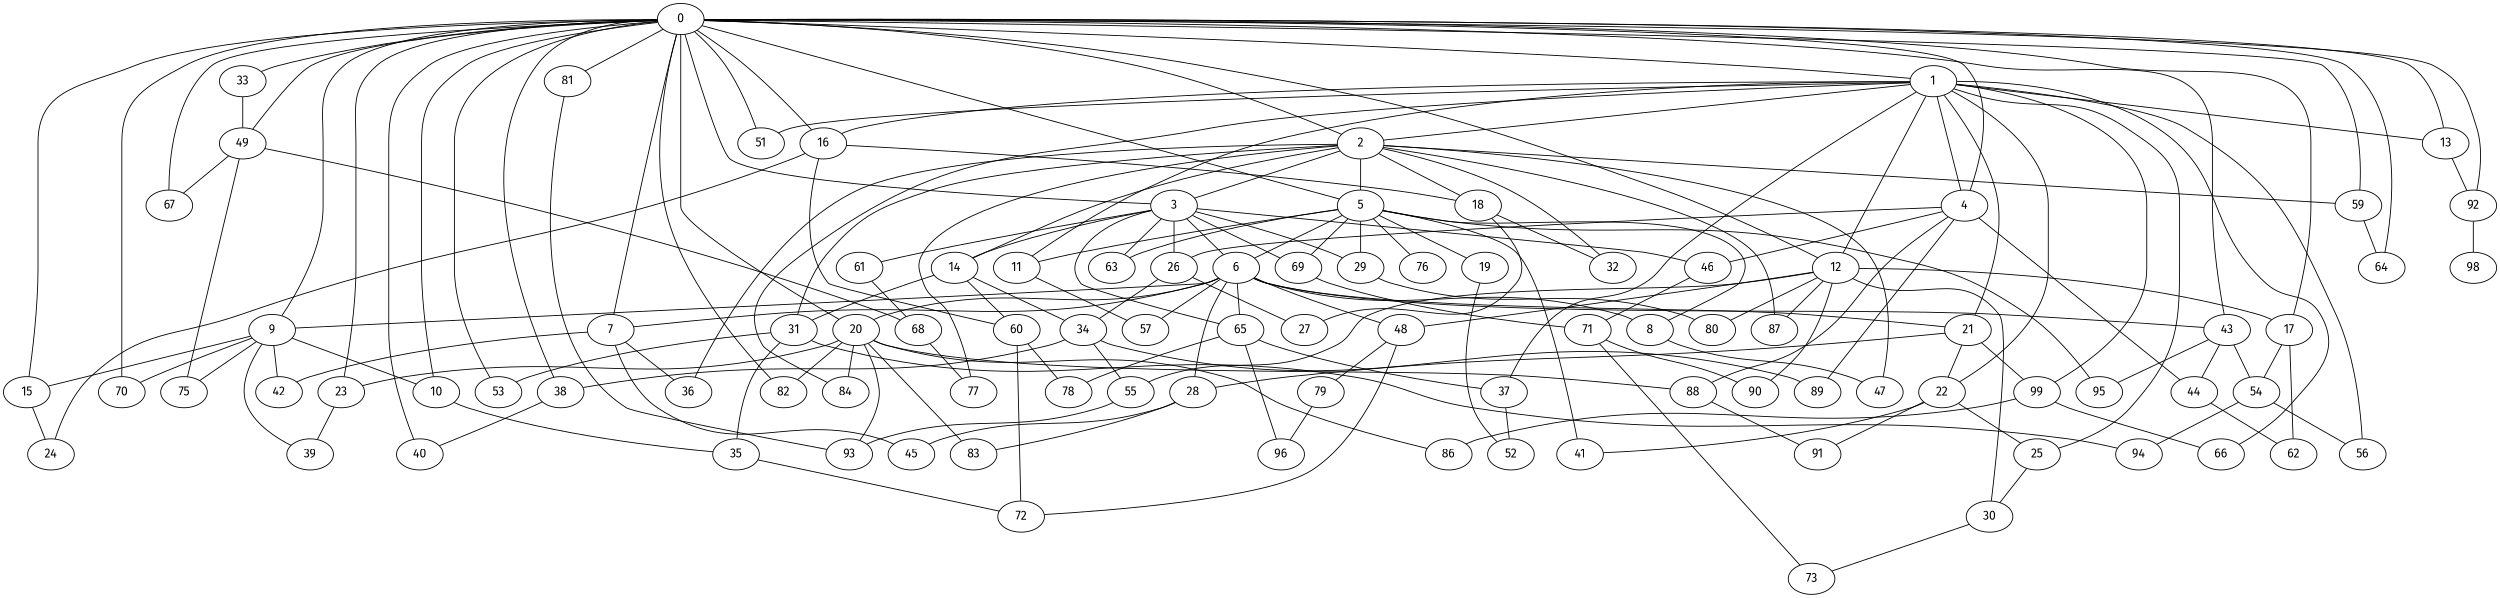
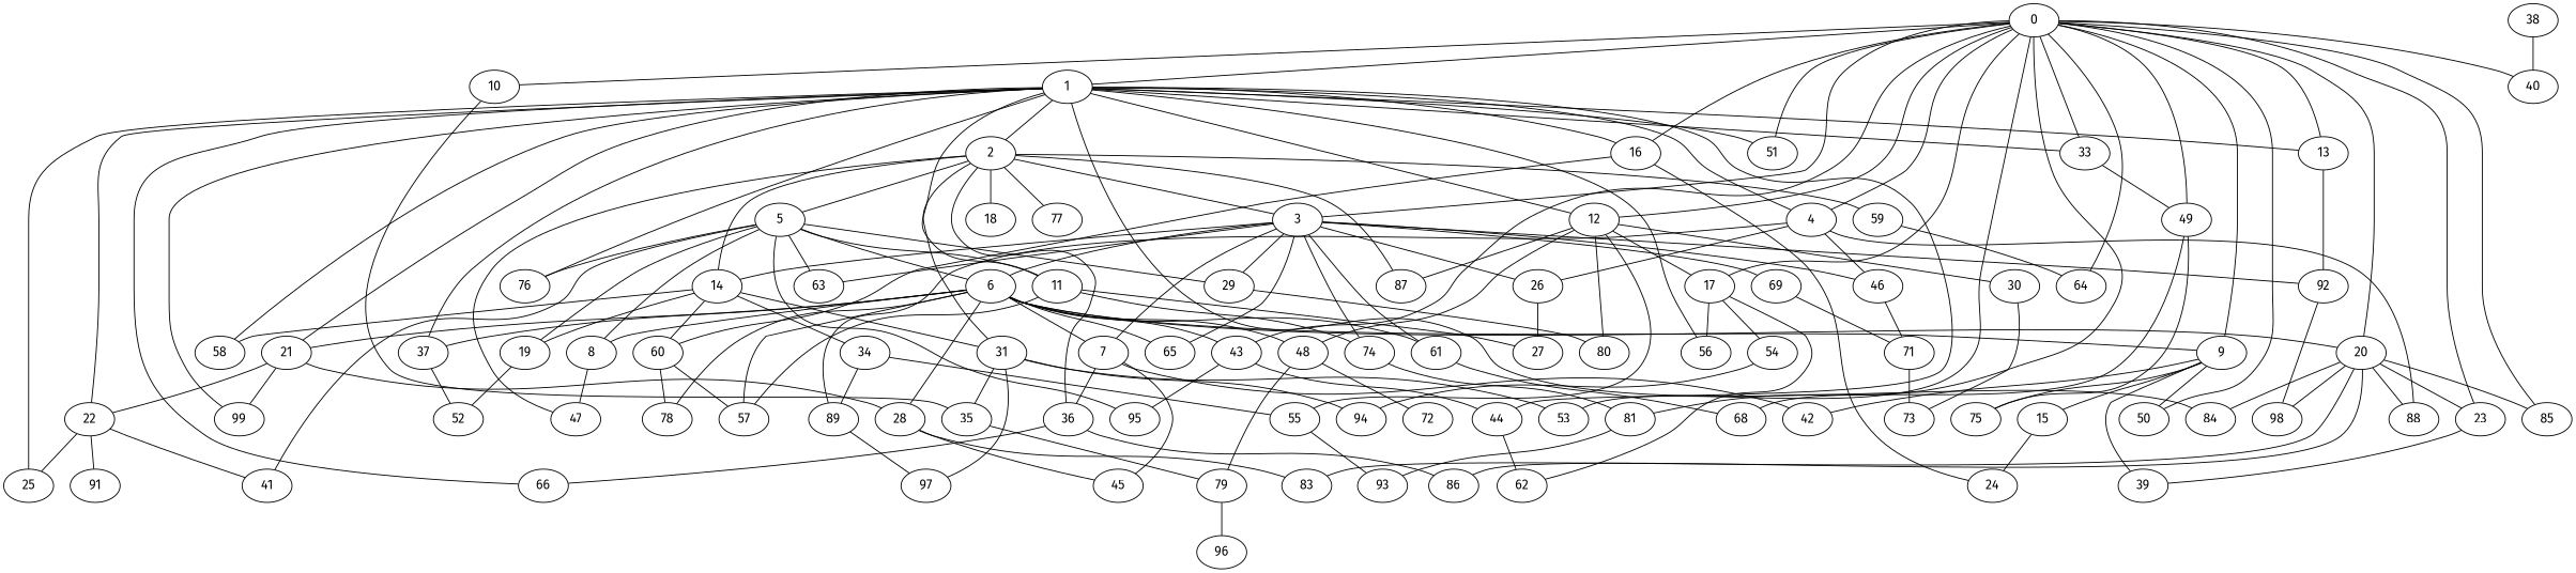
  graph {
    fontname="Fira Sans"
    node [fontname="Fira Sans"]
    edge [fontname="Fira Sans"]
    0
    1
    2
    3
    4
    5
    7
    9
    10
    12
    13
    15
    16
    17
    20
    23
    33
    38
    40
    43
    49
-   50 [label=70]
+   50
    51
    53
    59
    64
-   67
    81
-   85 [label=82]
+   85
    92
    11
    21
    22
    25
    37
    44
    56
+   58
    66
    76
    84
    99
    14
    18
    31
-   32
    36
    47
    77
    87
    6
    26
    29
    46
    61
    63
    65
    69
+   74
    88
    89
    8
    19
    41
    95
    42
    45
    39
    75
    35
    48
    30
    55
    80
-   90
    24
    60
    54
    62
    83
    86
    98
    68
    93
    57
    28
    91
    52
    34
    27
    94
+   97
    78
    71
    96
    79
    72
    73
    0 -- 1
-   0 -- 2
    0 -- 3
    0 -- 4
-   0 -- 5
-   0 -- 7
+   3 -- 7
    0 -- 9
    0 -- 10
    0 -- 12
    0 -- 13
-   0 -- 15
    0 -- 16
    0 -- 17
    0 -- 20
    0 -- 23
    0 -- 33
-   0 -- 38
    0 -- 40
    0 -- 43
    0 -- 49
    0 -- 50
    0 -- 51
    0 -- 53
-   0 -- 59
    0 -- 64
-   0 -- 67
    0 -- 81
    0 -- 85
-   0 -- 92
+   3 -- 92
    1 -- 2
    1 -- 4
    1 -- 12
    1 -- 13
    1 -- 16
+   1 -- 33
    1 -- 51
    1 -- 11
    1 -- 21
    1 -- 22
    1 -- 25
    1 -- 37
-   4 -- 44
+   1 -- 44
    1 -- 56
+   1 -- 58
    1 -- 66
+   1 -- 76
    1 -- 84
    1 -- 99
    2 -- 3
    2 -- 5
    2 -- 59
    2 -- 14
    2 -- 18
    2 -- 31
-   2 -- 32
    2 -- 36
    2 -- 47
    2 -- 77
    2 -- 87
    3 -- 14
    3 -- 6
    3 -- 26
    3 -- 29
    3 -- 46
    3 -- 61
    3 -- 63
    3 -- 65
    3 -- 69
+   3 -- 74
    4 -- 26
    4 -- 46
    4 -- 88
    4 -- 89
    5 -- 11
    5 -- 76
    5 -- 6
    5 -- 29
    5 -- 63
-   5 -- 69
    5 -- 8
    5 -- 19
    5 -- 41
    5 -- 95
    7 -- 36
    7 -- 42
    7 -- 45
-   9 -- 10
    9 -- 15
    9 -- 50
    9 -- 42
    9 -- 39
    9 -- 75
    10 -- 35
    12 -- 17
    12 -- 87
    12 -- 48
    12 -- 30
    12 -- 55
    12 -- 80
-   12 -- 90
    13 -- 92
    15 -- 24
-   16 -- 18
    16 -- 24
    16 -- 60
    17 -- 54
    17 -- 62
    20 -- 23
    20 -- 85
    20 -- 84
    20 -- 88
    20 -- 83
    20 -- 86
-   20 -- 93
+   20 -- 98
    23 -- 39
    33 -- 49
    38 -- 40
    43 -- 44
    43 -- 95
-   43 -- 54
-   49 -- 67
    49 -- 75
    49 -- 68
    59 -- 64
    81 -- 93
    92 -- 98
+   11 -- 74
    11 -- 57
    21 -- 22
    21 -- 99
    21 -- 28
    22 -- 25
    22 -- 41
    22 -- 91
-   25 -- 30
    37 -- 52
    44 -- 62
+   14 -- 58
    14 -- 31
+   14 -- 19
    14 -- 60
    14 -- 34
-   18 -- 32
-   18 -- 27
+   11 -- 27
    31 -- 53
    31 -- 35
    31 -- 94
-   99 -- 66
-   99 -- 86
+   31 -- 97
+   36 -- 66
+   36 -- 86
    6 -- 7
    6 -- 9
    6 -- 20
    6 -- 43
    6 -- 21
-   65 -- 37
+   6 -- 37
+   6 -- 61
    6 -- 65
    6 -- 8
    6 -- 48
    6 -- 57
    6 -- 28
-   65 -- 78
-   26 -- 34
+   6 -- 78
    26 -- 27
    29 -- 80
    46 -- 71
    61 -- 68
-   65 -- 96
    69 -- 71
-   88 -- 91
+   74 -- 81
+   89 -- 97
    8 -- 47
    19 -- 52
-   35 -- 72
+   35 -- 79
    48 -- 79
    48 -- 72
    30 -- 73
    55 -- 93
    60 -- 78
-   60 -- 72
-   54 -- 56
+   60 -- 57
+   17 -- 56
    54 -- 94
-   68 -- 77
    28 -- 45
    28 -- 83
-   34 -- 38
    34 -- 89
    34 -- 55
-   71 -- 90
    71 -- 73
    79 -- 96
  }
